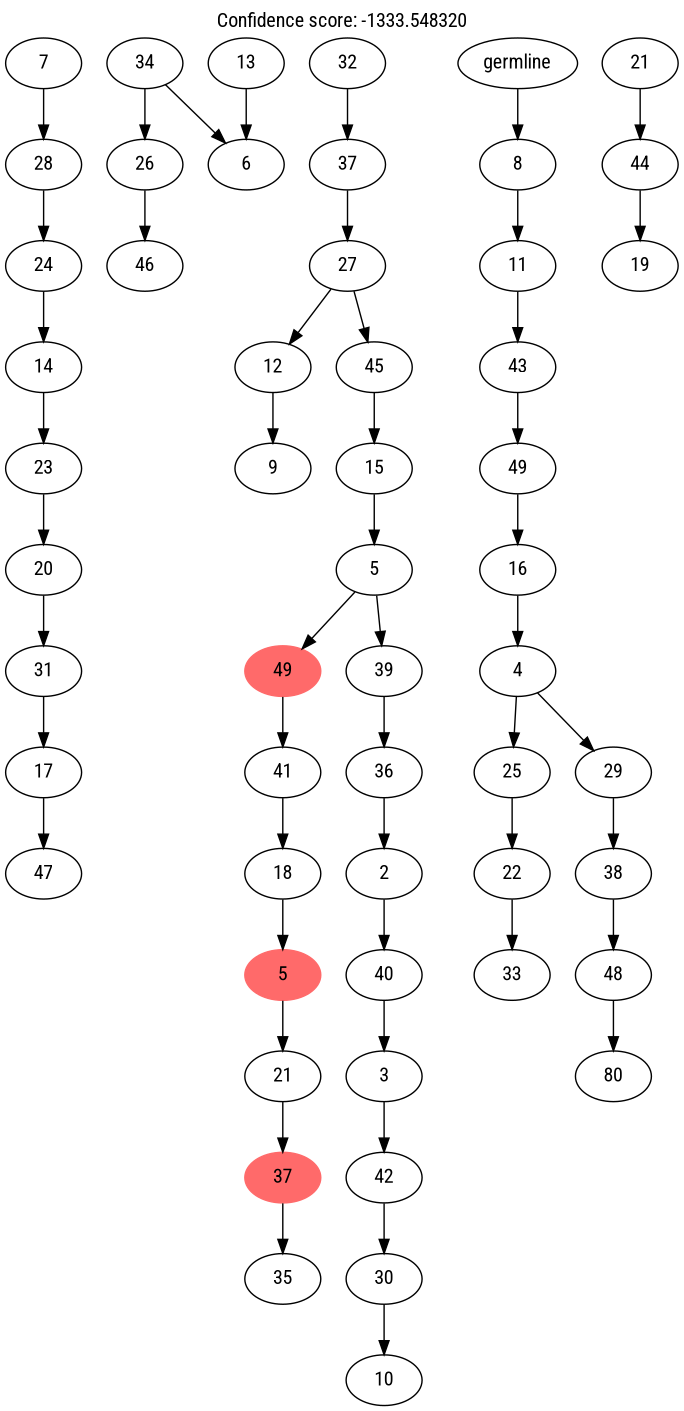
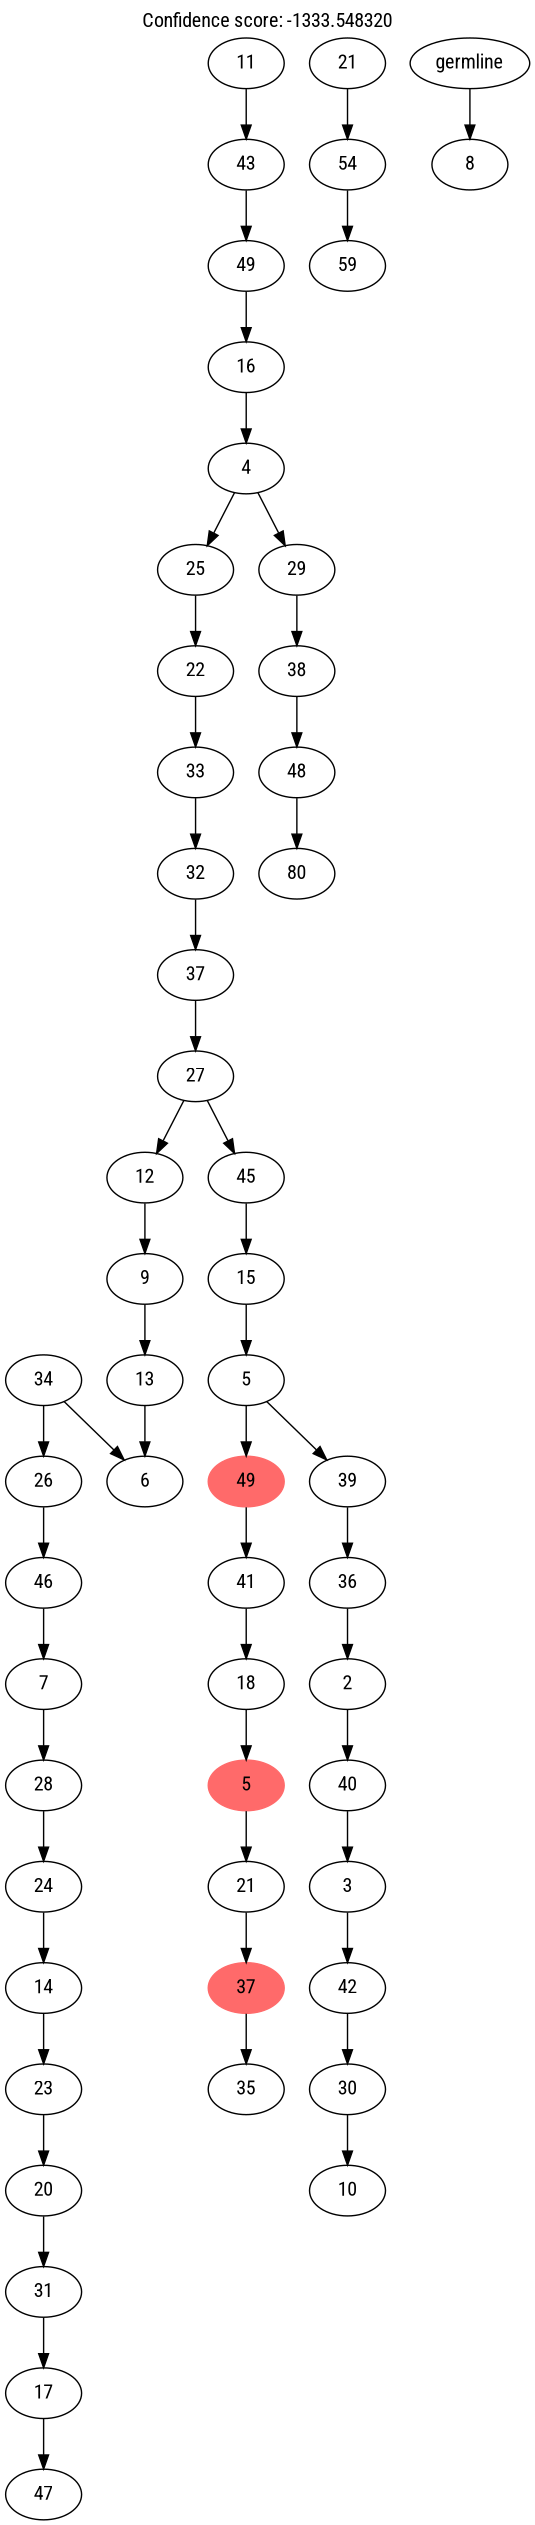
  digraph {
    fontname="Roboto Condensed"
    label="Confidence score: -1333.548320"
    labelloc=t
    node [fontname="Roboto Condensed"]
    edge [fontname="Roboto Condensed"]
    n1 [label=17]
    n2 [label=47]
    n3 [label=31]
    n4 [label=20]
    n5 [label=23]
    n6 [label=14]
    n7 [label=24]
    n8 [label=28]
    n9 [label=7]
    n10 [label=46]
    n11 [label=26]
    n12 [label=34]
    n13 [label=6]
    n14 [label=13]
    n15 [label=9]
    n16 [label=12]
    n17 [color=indianred1 label=37 style=filled]
    n18 [label=35]
    n19 [label=21]
    n20 [color=indianred1 label=5 style=filled]
    n21 [label=18]
    n22 [label=41]
    n23 [color=indianred1 label=49 style=filled]
    n24 [label=30]
    n25 [label=10]
    n26 [label=42]
    n27 [label=3]
    n28 [label=40]
    n29 [label=2]
    n30 [label=36]
    n31 [label=39]
    n32 [label=5]
    n33 [label=15]
    n34 [label=45]
    n35 [label=27]
    n36 [label=37]
    n37 [label=32]
    n38 [label=33]
    n39 [label=22]
    n40 [label=25]
-   n41 [label=44]
-   n42 [label=19]
+   n41 [label=54]
+   n42 [label=59]
    n43 [label=21]
    n44 [label=48]
    n45 [label=80]
    n46 [label=38]
    n47 [label=29]
    n48 [label=4]
    n49 [label=16]
    n50 [label=49]
    n51 [label=43]
    n52 [label=11]
    n53 [label=8]
    n54 [label=germline]
    n1 -> n2
    n3 -> n1
    n4 -> n3
    n5 -> n4
    n6 -> n5
    n7 -> n6
    n8 -> n7
    n9 -> n8
+   n10 -> n9
    n11 -> n10
    n12 -> n11
    n12 -> n13
    n14 -> n13
+   n15 -> n14
    n16 -> n15
    n17 -> n18
    n19 -> n17
    n20 -> n19
    n21 -> n20
    n22 -> n21
    n23 -> n22
    n24 -> n25
    n26 -> n24
    n27 -> n26
    n28 -> n27
    n29 -> n28
    n30 -> n29
    n31 -> n30
    n32 -> n23
    n32 -> n31
    n33 -> n32
    n34 -> n33
    n35 -> n16
    n35 -> n34
    n36 -> n35
    n37 -> n36
+   n38 -> n37
    n39 -> n38
    n40 -> n39
    n41 -> n42
    n43 -> n41
    n44 -> n45
    n46 -> n44
    n47 -> n46
    n48 -> n40
    n48 -> n47
    n49 -> n48
    n50 -> n49
    n51 -> n50
    n52 -> n51
-   n53 -> n52
    n54 -> n53
  }
